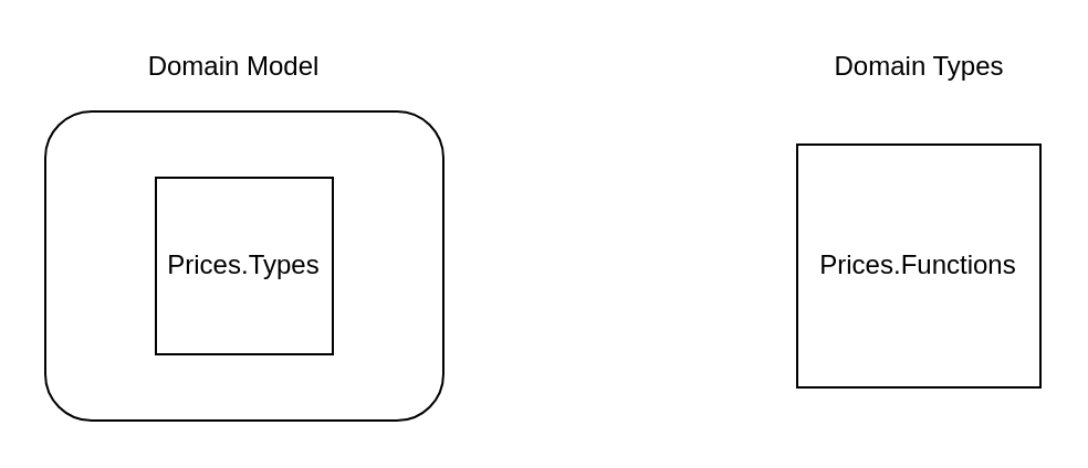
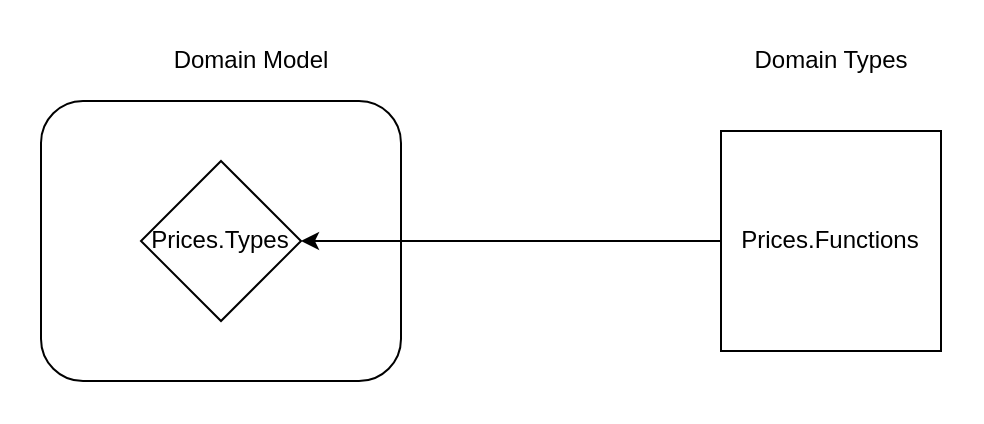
  <mxCell id="0" />
  <mxCell id="1" parent="0" />
  <mxCell id="2" value="" style="rounded=1;whiteSpace=wrap;html=1;" vertex="1" parent="1"><mxGeometry x="20" y="50" width="180" height="140" as="geometry" /></mxCell>
- <mxCell id="3" value="Prices.Types" style="whiteSpace=wrap;html=1;aspect=fixed;" vertex="1" parent="1"><mxGeometry x="70" y="80" width="80" height="80" as="geometry" /></mxCell>
+ <mxCell id="3" value="Prices.Types" style="rhombus;whiteSpace=wrap;html=1;aspect=fixed;" vertex="1" parent="1"><mxGeometry x="70" y="80" width="80" height="80" as="geometry" /></mxCell>
+ <mxCell id="4" style="edgeStyle=none;html=1;" edge="1" parent="1" source="5" target="3"><mxGeometry relative="1" as="geometry" /></mxCell>
  <mxCell id="5" value="Prices.Functions" style="whiteSpace=wrap;html=1;aspect=fixed;" vertex="1" parent="1"><mxGeometry x="360" y="65" width="110" height="110" as="geometry" /></mxCell>
- <mxCell id="6" value="Domain Model" style="text;html=1;align=center;verticalAlign=middle;resizable=0;points=[];autosize=1;strokeColor=none;fillColor=none;" vertex="1" parent="1"><mxGeometry x="60" y="20" width="90" height="20" as="geometry" /></mxCell>
+ <mxCell id="6" value="Domain Model" style="text;html=1;align=center;verticalAlign=middle;resizable=0;points=[];autosize=1;strokeColor=none;fillColor=none;" vertex="1" parent="1"><mxGeometry x="80" y="20" width="90" height="20" as="geometry" /></mxCell>
  <mxCell id="7" value="Domain Types" style="text;html=1;align=center;verticalAlign=middle;resizable=0;points=[];autosize=1;strokeColor=none;fillColor=none;" vertex="1" parent="1"><mxGeometry x="360" y="20" width="110" height="20" as="geometry" /></mxCell>
